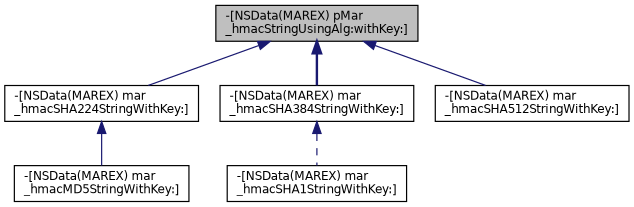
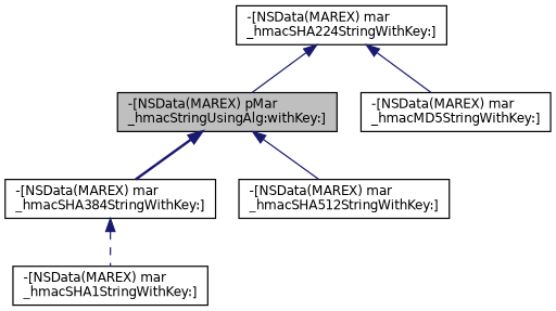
  digraph {
    rankdir=TB
    node [color=black fillcolor=white fontname=Helvetica fontsize=10 shape=record style=filled]
    edge [color=midnightblue dir=back fontname=Helvetica fontsize=10 labelfontname=Helvetica labelfontsize=10 style=solid]
    n1 [fillcolor=grey75 fontcolor=black height=0.2 label="-[NSData(MAREX) pMar\l_hmacStringUsingAlg:withKey:]" width=0.4]
    n2 [height=0.2 label="-[NSData(MAREX) mar\l_hmacSHA224StringWithKey:]" width=0.4]
    n3 [height=0.2 label="-[NSData(MAREX) mar\l_hmacSHA384StringWithKey:]" width=0.4]
    n4 [height=0.2 label="-[NSData(MAREX) mar\l_hmacSHA512StringWithKey:]" width=0.4]
    n5 [height=0.2 label="-[NSData(MAREX) mar\l_hmacMD5StringWithKey:]" width=0.4]
    n6 [height=0.2 label="-[NSData(MAREX) mar\l_hmacSHA1StringWithKey:]" width=0.4]
-   n1 -> n2
+   n2 -> n1
    n1 -> n3 [style=bold]
    n1 -> n4
    n2 -> n5
    n3 -> n6 [style=dashed]
  }
